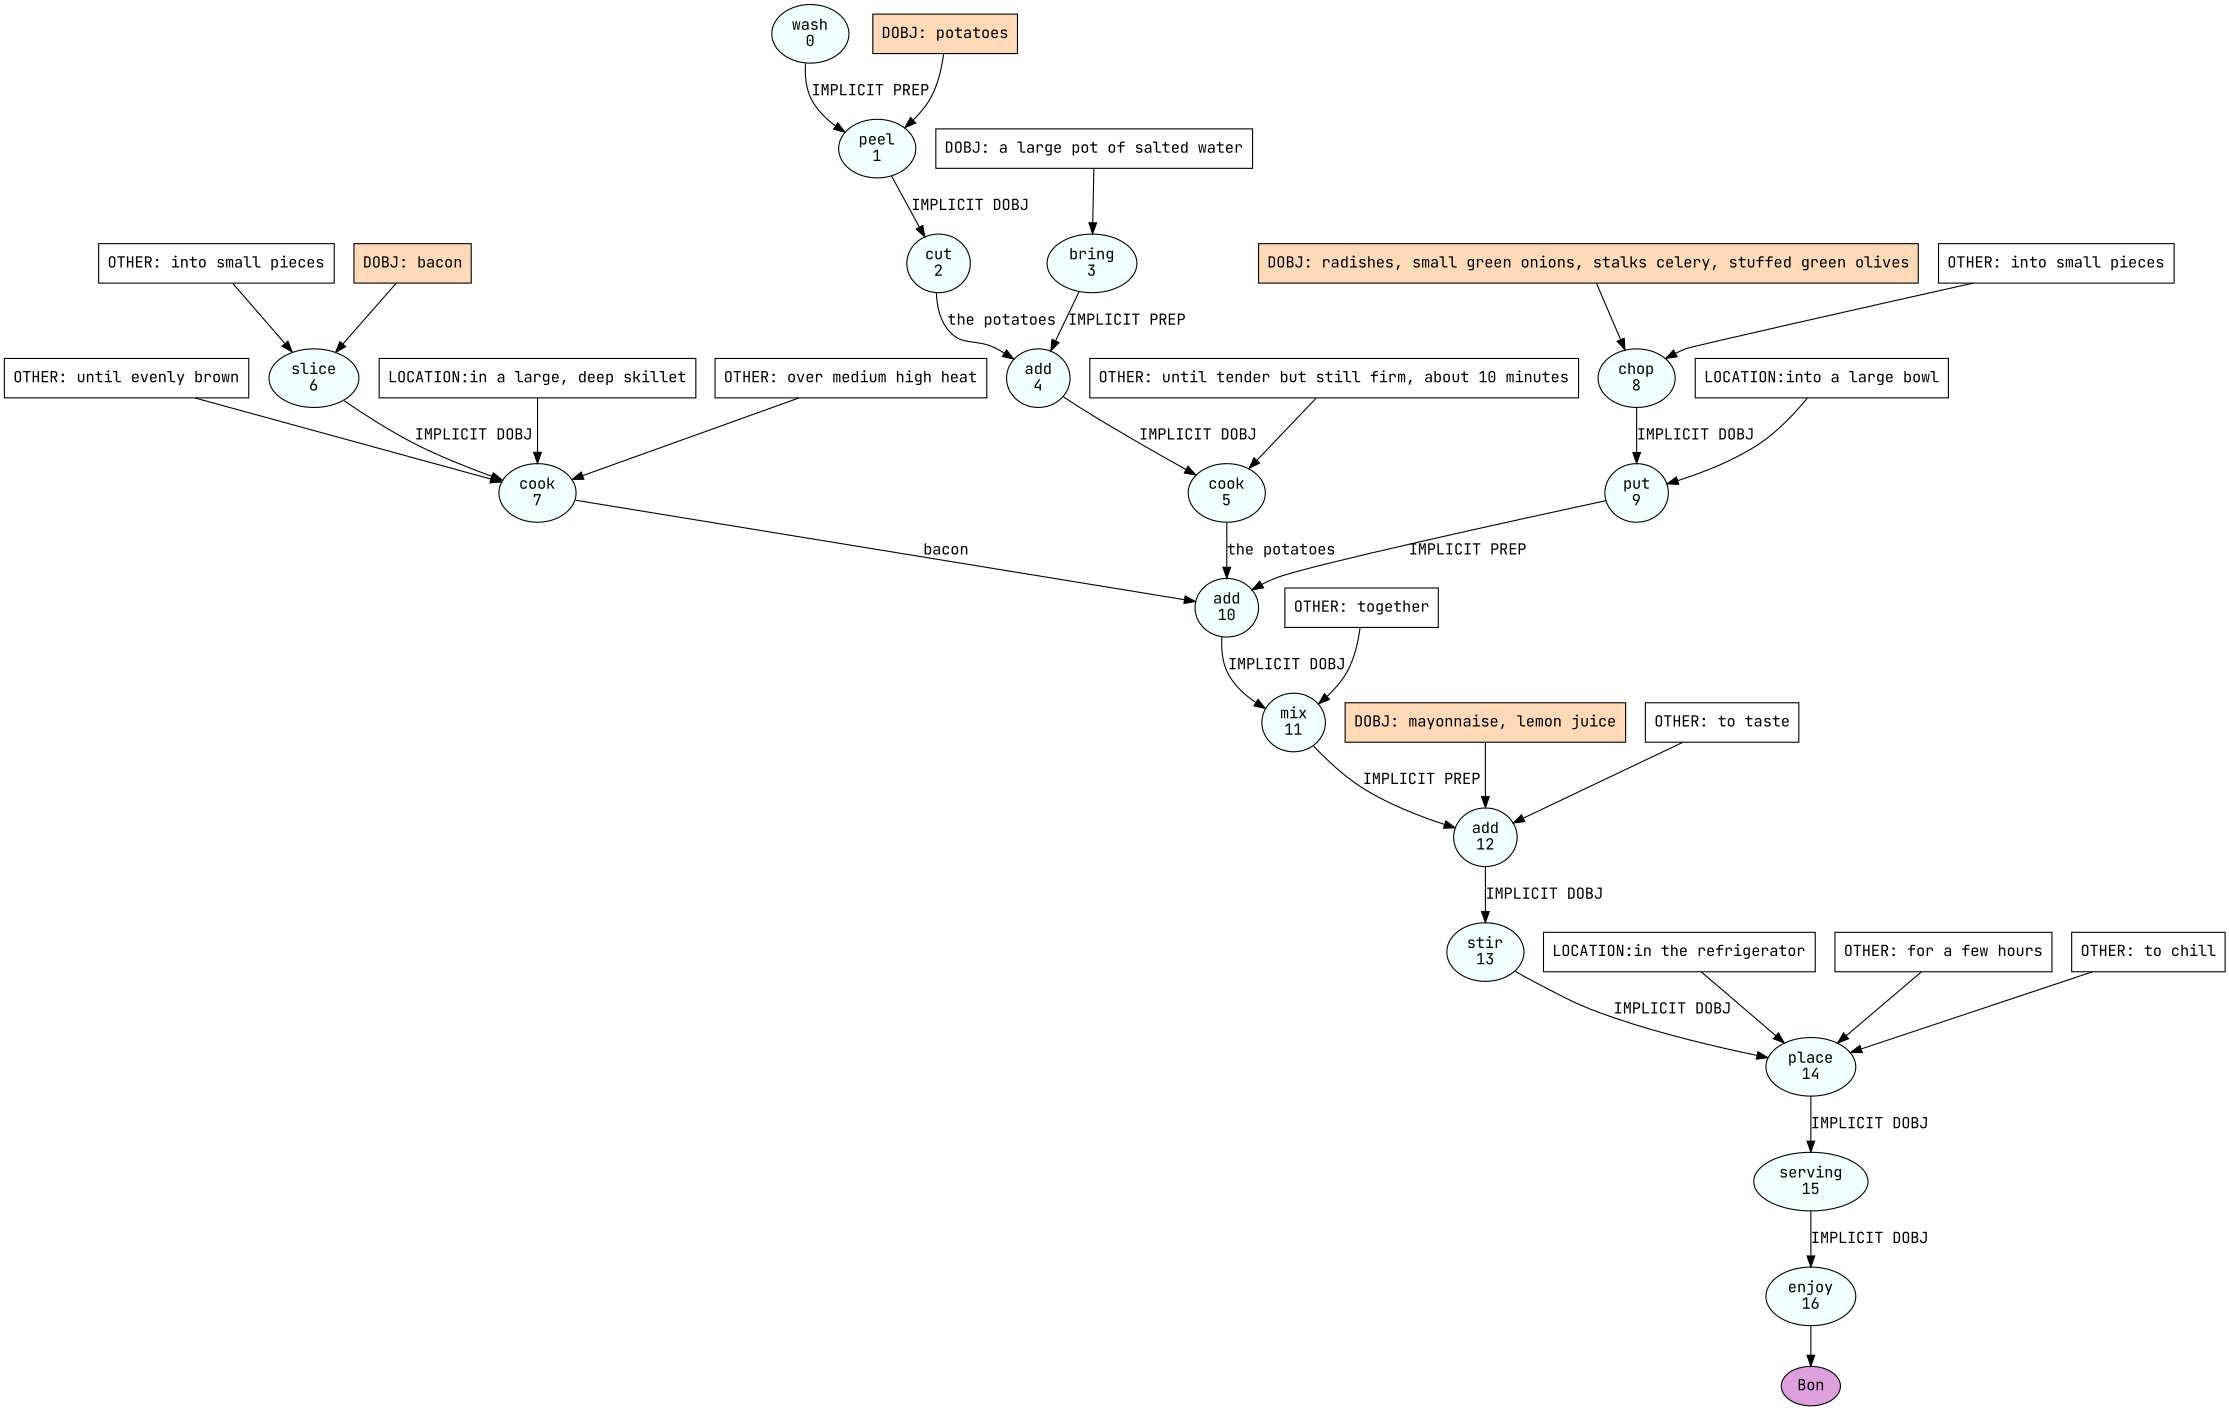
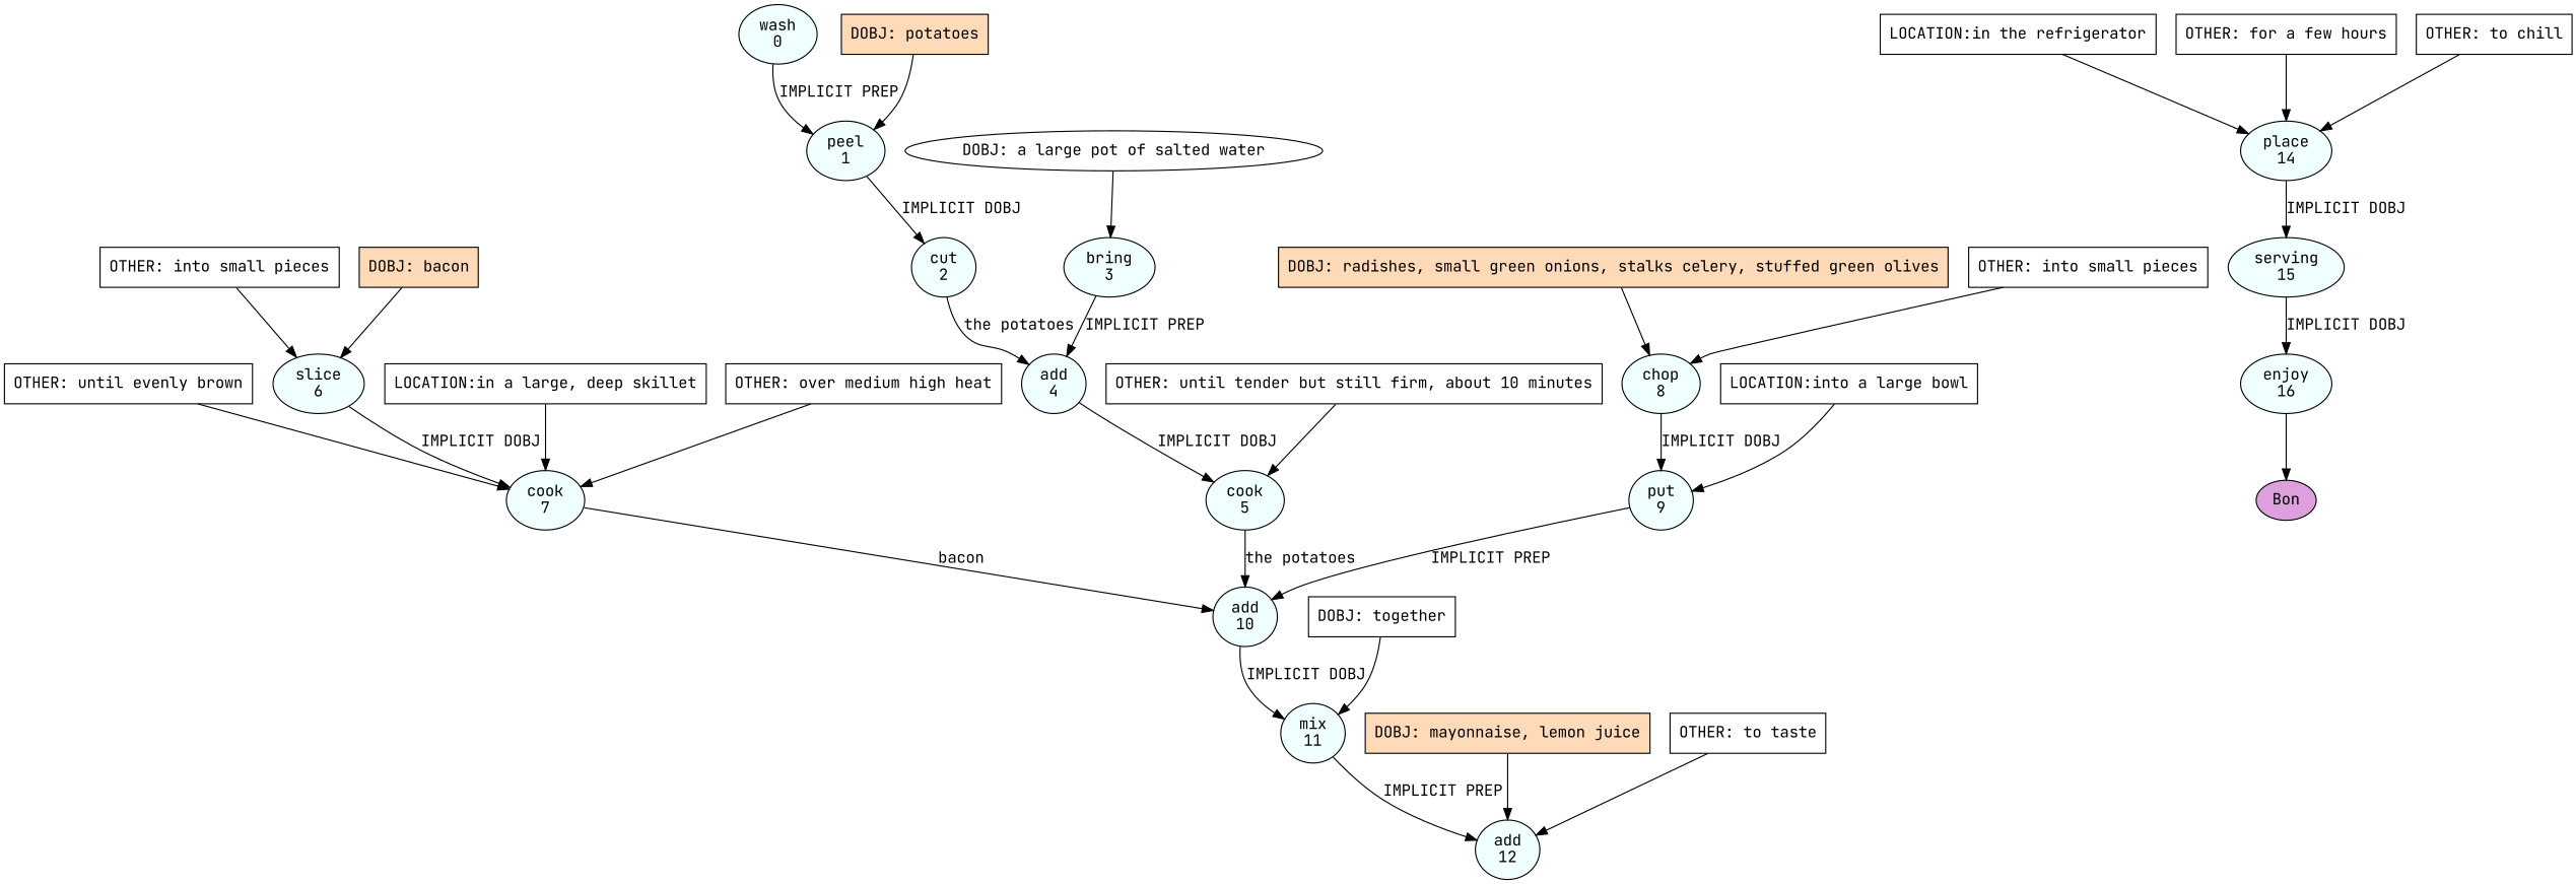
  digraph {
    fontname="JetBrains Mono"
    node [fillcolor=azure fontname="JetBrains Mono" shape=oval style=filled]
    edge [fontname="JetBrains Mono"]
    n1 [label="wash\n0"]
    n2 [label="peel\n1"]
    n3 [label="cut\n2"]
    n4 [label="add\n4"]
    n5 [label="cook\n5"]
    n6 [label="bring\n3"]
    n7 [label="add\n10"]
    n8 [label="mix\n11"]
    n9 [label="slice\n6"]
    n10 [label="cook\n7"]
    n11 [label="chop\n8"]
    n12 [label="put\n9"]
    n13 [label="add\n12"]
-   n14 [label="stir\n13"]
    n15 [label="place\n14"]
    n16 [label="serving\n15"]
    n17 [label="enjoy\n16"]
    n18 [fillcolor=plum label=Bon]
-   n19 [fillcolor=white label="DOBJ: a large pot of salted water" shape=box]
+   n19 [fillcolor=white label="DOBJ: a large pot of salted water" shape=ellipse]
    n20 [fillcolor=peachpuff label="DOBJ: bacon" shape=box]
    n21 [fillcolor=white label="OTHER: into small pieces" shape=box]
    n22 [fillcolor=peachpuff label="DOBJ: radishes, small green onions, stalks celery, stuffed green olives" shape=box]
    n23 [fillcolor=white label="OTHER: into small pieces" shape=box]
    n24 [fillcolor=peachpuff label="DOBJ: potatoes" shape=box]
    n25 [fillcolor=white label="OTHER: until tender but still firm, about 10 minutes" shape=box]
    n26 [fillcolor=white label="LOCATION:in a large, deep skillet" shape=box]
    n27 [fillcolor=white label="OTHER: over medium high heat" shape=box]
    n28 [fillcolor=white label="OTHER: until evenly brown" shape=box]
    n29 [fillcolor=white label="LOCATION:into a large bowl" shape=box]
-   n30 [fillcolor=white label="OTHER: together" shape=box]
+   n30 [fillcolor=white label="DOBJ: together" shape=box]
    n31 [fillcolor=peachpuff label="DOBJ: mayonnaise, lemon juice" shape=box]
    n32 [fillcolor=white label="OTHER: to taste" shape=box]
    n33 [fillcolor=white label="LOCATION:in the refrigerator" shape=box]
    n34 [fillcolor=white label="OTHER: for a few hours" shape=box]
    n35 [fillcolor=white label="OTHER: to chill" shape=box]
    n1 -> n2 [label="IMPLICIT PREP"]
    n2 -> n3 [label="IMPLICIT DOBJ"]
    n3 -> n4 [label="the potatoes"]
    n4 -> n5 [label="IMPLICIT DOBJ"]
    n5 -> n7 [label="the potatoes"]
    n6 -> n4 [label="IMPLICIT PREP"]
    n7 -> n8 [label="IMPLICIT DOBJ"]
    n8 -> n13 [label="IMPLICIT PREP"]
    n9 -> n10 [label="IMPLICIT DOBJ"]
    n10 -> n7 [label=bacon]
    n11 -> n12 [label="IMPLICIT DOBJ"]
    n12 -> n7 [label="IMPLICIT PREP"]
-   n13 -> n14 [label="IMPLICIT DOBJ"]
-   n14 -> n15 [label="IMPLICIT DOBJ"]
    n15 -> n16 [label="IMPLICIT DOBJ"]
    n16 -> n17 [label="IMPLICIT DOBJ"]
    n17 -> n18
    n19 -> n6
    n20 -> n9
    n21 -> n9
    n22 -> n11
    n23 -> n11
    n24 -> n2
    n25 -> n5
    n26 -> n10
    n27 -> n10
    n28 -> n10
    n29 -> n12
    n30 -> n8
    n31 -> n13
    n32 -> n13
    n33 -> n15
    n34 -> n15
    n35 -> n15
  }
